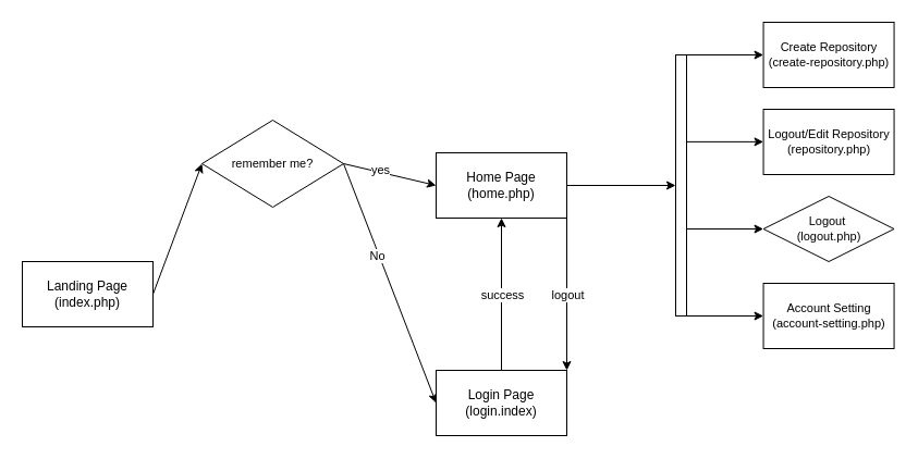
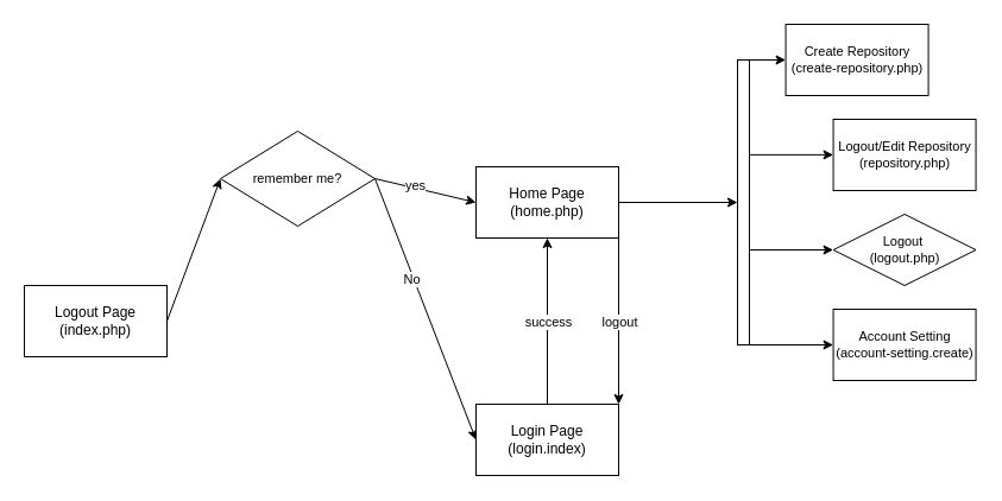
  <mxCell id="0" />
  <mxCell id="1" parent="0" />
  <mxCell id="2" style="edgeStyle=none;shape=connector;rounded=1;html=1;exitX=1;exitY=0.5;exitDx=0;exitDy=0;entryX=0;entryY=0.5;entryDx=0;entryDy=0;labelBackgroundColor=default;strokeColor=default;fontFamily=Helvetica;fontSize=11;fontColor=default;endArrow=classic;" parent="1" source="3" target="12" edge="1"><mxGeometry relative="1" as="geometry" /></mxCell>
- <mxCell id="3" value="Landing Page&lt;br&gt;(index.php)" style="rounded=0;whiteSpace=wrap;html=1;" parent="1" vertex="1"><mxGeometry x="20" y="240" width="120" height="60" as="geometry" /></mxCell>
+ <mxCell id="3" value="Logout Page&lt;br&gt;(index.php)" style="rounded=0;whiteSpace=wrap;html=1;" parent="1" vertex="1"><mxGeometry x="20" y="240" width="120" height="60" as="geometry" /></mxCell>
  <mxCell id="4" style="edgeStyle=none;shape=connector;rounded=1;html=1;exitX=1;exitY=0.5;exitDx=0;exitDy=0;labelBackgroundColor=default;strokeColor=default;fontFamily=Helvetica;fontSize=11;fontColor=default;endArrow=classic;" parent="1" source="7" target="18" edge="1"><mxGeometry relative="1" as="geometry" /></mxCell>
  <mxCell id="5" style="edgeStyle=none;shape=connector;rounded=1;html=1;exitX=1;exitY=1;exitDx=0;exitDy=0;entryX=1;entryY=0;entryDx=0;entryDy=0;labelBackgroundColor=default;strokeColor=default;fontFamily=Helvetica;fontSize=11;fontColor=default;endArrow=classic;" parent="1" source="7" target="15" edge="1"><mxGeometry relative="1" as="geometry" /></mxCell>
  <mxCell id="6" value="logout" style="edgeLabel;html=1;align=center;verticalAlign=middle;resizable=0;points=[];fontSize=11;fontFamily=Helvetica;fontColor=default;" parent="5" vertex="1" connectable="0"><mxGeometry x="0.187" y="-1" relative="1" as="geometry"><mxPoint x="1" y="-13" as="offset" /></mxGeometry></mxCell>
  <mxCell id="7" value="Home Page&lt;br&gt;(home.php)" style="rounded=0;whiteSpace=wrap;html=1;" parent="1" vertex="1"><mxGeometry x="400" y="140" width="120" height="60" as="geometry" /></mxCell>
  <mxCell id="8" style="edgeStyle=none;shape=connector;rounded=1;html=1;exitX=1;exitY=0.5;exitDx=0;exitDy=0;entryX=0;entryY=0.5;entryDx=0;entryDy=0;labelBackgroundColor=default;strokeColor=default;fontFamily=Helvetica;fontSize=11;fontColor=default;endArrow=classic;" parent="1" source="12" target="15" edge="1"><mxGeometry relative="1" as="geometry" /></mxCell>
  <mxCell id="9" value="No" style="edgeLabel;html=1;align=center;verticalAlign=middle;resizable=0;points=[];fontSize=11;fontFamily=Helvetica;fontColor=default;" parent="8" vertex="1" connectable="0"><mxGeometry x="-0.237" y="-2" relative="1" as="geometry"><mxPoint as="offset" /></mxGeometry></mxCell>
  <mxCell id="10" style="edgeStyle=none;shape=connector;rounded=1;html=1;exitX=1;exitY=0.5;exitDx=0;exitDy=0;entryX=0;entryY=0.5;entryDx=0;entryDy=0;labelBackgroundColor=default;strokeColor=default;fontFamily=Helvetica;fontSize=11;fontColor=default;endArrow=classic;" parent="1" source="12" target="7" edge="1"><mxGeometry relative="1" as="geometry" /></mxCell>
  <mxCell id="11" value="yes" style="edgeLabel;html=1;align=center;verticalAlign=middle;resizable=0;points=[];fontSize=11;fontFamily=Helvetica;fontColor=default;" parent="10" vertex="1" connectable="0"><mxGeometry x="-0.212" y="2" relative="1" as="geometry"><mxPoint as="offset" /></mxGeometry></mxCell>
  <mxCell id="12" value="remember me?" style="rhombus;whiteSpace=wrap;html=1;fontFamily=Helvetica;fontSize=11;fontColor=default;" parent="1" vertex="1"><mxGeometry x="185" y="110" width="130" height="80" as="geometry" /></mxCell>
  <mxCell id="13" style="edgeStyle=none;shape=connector;rounded=1;html=1;exitX=0.5;exitY=0;exitDx=0;exitDy=0;entryX=0.5;entryY=1;entryDx=0;entryDy=0;labelBackgroundColor=default;strokeColor=default;fontFamily=Helvetica;fontSize=11;fontColor=default;endArrow=classic;" parent="1" source="15" target="7" edge="1"><mxGeometry relative="1" as="geometry" /></mxCell>
  <mxCell id="14" value="success" style="edgeLabel;html=1;align=center;verticalAlign=middle;resizable=0;points=[];fontSize=11;fontFamily=Helvetica;fontColor=default;" parent="13" vertex="1" connectable="0"><mxGeometry x="-0.355" y="1" relative="1" as="geometry"><mxPoint x="1" y="-25" as="offset" /></mxGeometry></mxCell>
  <mxCell id="15" value="Login Page&lt;br&gt;(login.index)" style="rounded=0;whiteSpace=wrap;html=1;" parent="1" vertex="1"><mxGeometry x="400" y="340" width="120" height="60" as="geometry" /></mxCell>
- <mxCell id="16" value="Create Repository&lt;br&gt;(create-repository.php)" style="rounded=0;whiteSpace=wrap;html=1;fontFamily=Helvetica;fontSize=11;fontColor=default;" parent="1" vertex="1"><mxGeometry x="700.56" y="20" width="120" height="60" as="geometry" /></mxCell>
+ <mxCell id="16" value="Create Repository&lt;br&gt;(create-repository.php)" style="rounded=0;whiteSpace=wrap;html=1;fontFamily=Helvetica;fontSize=11;fontColor=default;" parent="1" vertex="1"><mxGeometry x="660.56" y="20" width="120" height="60" as="geometry" /></mxCell>
  <mxCell id="17" style="edgeStyle=none;shape=connector;rounded=1;html=1;exitX=0.944;exitY=0.125;exitDx=0;exitDy=0;entryX=0;entryY=0.5;entryDx=0;entryDy=0;labelBackgroundColor=default;strokeColor=default;fontFamily=Helvetica;fontSize=11;fontColor=default;endArrow=classic;exitPerimeter=0;" parent="1" target="16" edge="1"><mxGeometry relative="1" as="geometry"><mxPoint x="630" y="50" as="sourcePoint" /></mxGeometry></mxCell>
  <mxCell id="18" value="" style="rounded=0;whiteSpace=wrap;html=1;fontFamily=Helvetica;fontSize=11;fontColor=default;" parent="1" vertex="1"><mxGeometry x="620" y="50" width="10" height="240" as="geometry" /></mxCell>
  <mxCell id="19" value="Logout/Edit Repository&lt;br&gt;(repository.php)" style="rounded=0;whiteSpace=wrap;html=1;fontFamily=Helvetica;fontSize=11;fontColor=default;" parent="1" vertex="1"><mxGeometry x="700.56" y="100" width="120" height="60" as="geometry" /></mxCell>
  <mxCell id="20" style="edgeStyle=none;shape=connector;rounded=1;html=1;exitX=1;exitY=0.25;exitDx=0;exitDy=0;entryX=0;entryY=0.5;entryDx=0;entryDy=0;labelBackgroundColor=default;strokeColor=default;fontFamily=Helvetica;fontSize=11;fontColor=default;endArrow=classic;" parent="1" target="21" edge="1"><mxGeometry relative="1" as="geometry"><mxPoint x="630" y="210" as="sourcePoint" /></mxGeometry></mxCell>
  <mxCell id="21" value="Logout&amp;nbsp;&lt;br&gt;(logout.php)" style="rhombus;whiteSpace=wrap;html=1;fontFamily=Helvetica;fontSize=11;fontColor=default;" parent="1" vertex="1"><mxGeometry x="700.56" y="180" width="120" height="60" as="geometry" /></mxCell>
  <mxCell id="22" style="edgeStyle=none;shape=connector;rounded=1;html=1;exitX=1;exitY=0.25;exitDx=0;exitDy=0;entryX=0;entryY=0.5;entryDx=0;entryDy=0;labelBackgroundColor=default;strokeColor=default;fontFamily=Helvetica;fontSize=11;fontColor=default;endArrow=classic;" parent="1" target="23" edge="1"><mxGeometry relative="1" as="geometry"><mxPoint x="630" y="290" as="sourcePoint" /></mxGeometry></mxCell>
- <mxCell id="23" value="Account Setting&lt;br&gt;(account-setting.php)" style="rounded=0;whiteSpace=wrap;html=1;fontFamily=Helvetica;fontSize=11;fontColor=default;" parent="1" vertex="1"><mxGeometry x="700.56" y="260" width="120" height="60" as="geometry" /></mxCell>
+ <mxCell id="23" value="Account Setting&lt;br&gt;(account-setting.create)" style="rounded=0;whiteSpace=wrap;html=1;fontFamily=Helvetica;fontSize=11;fontColor=default;" parent="1" vertex="1"><mxGeometry x="700.56" y="260" width="120" height="60" as="geometry" /></mxCell>
  <mxCell id="24" style="edgeStyle=none;shape=connector;rounded=1;html=1;exitX=0.944;exitY=0.125;exitDx=0;exitDy=0;entryX=0;entryY=0.5;entryDx=0;entryDy=0;labelBackgroundColor=default;strokeColor=default;fontFamily=Helvetica;fontSize=11;fontColor=default;endArrow=classic;exitPerimeter=0;" parent="1" edge="1"><mxGeometry relative="1" as="geometry"><mxPoint x="630" y="129.89" as="sourcePoint" /><mxPoint x="700.56" y="129.89" as="targetPoint" /></mxGeometry></mxCell>
